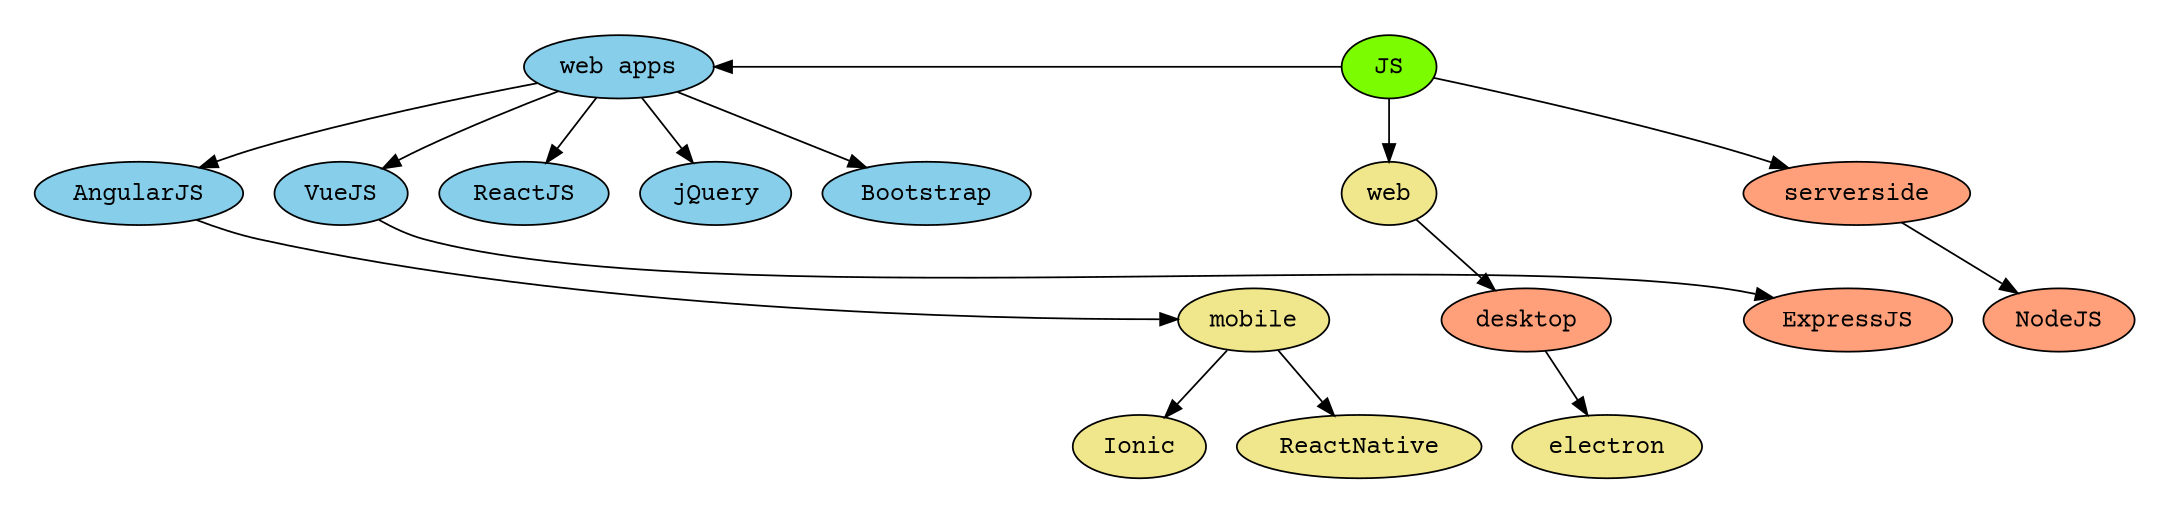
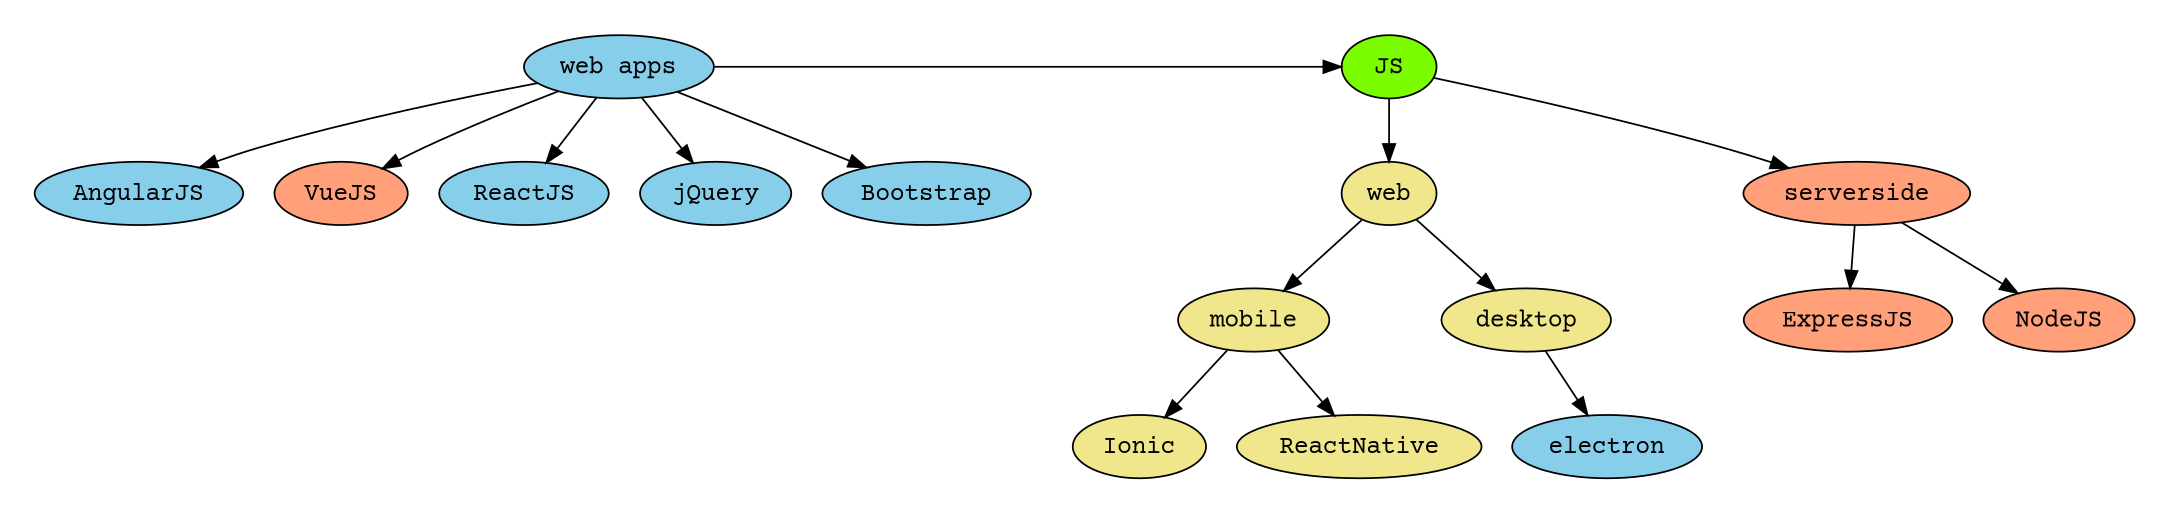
  digraph {
    fontname="Courier Prime"
    node [fillcolor=khaki fontname="Courier Prime" style=filled]
    edge [fontname="Courier Prime"]
    n1 [label=web]
    mobile
-   desktop [fillcolor=lightsalmon]
+   desktop
    Ionic
    ReactNative
-   electron
+   electron [fillcolor=skyblue]
    n7 [fillcolor=skyblue label="web apps"]
    AngularJS [fillcolor=skyblue]
    ReactJS [fillcolor=skyblue]
    jQuery [fillcolor=skyblue]
    Bootstrap [fillcolor=skyblue]
-   VueJS [fillcolor=skyblue]
+   VueJS [fillcolor=lightsalmon]
    serverside [fillcolor=lightsalmon]
    NodeJS [fillcolor=lightsalmon]
    ExpressJS [fillcolor=lightsalmon]
    JS [fillcolor=lawngreen]
    subgraph cluster_1 {
      peripheries=0
      n1
      mobile
      desktop
      Ionic
      ReactNative
      electron
    }
    subgraph cluster_2 {
      peripheries=0
      n7
      AngularJS
      ReactJS
      jQuery
      Bootstrap
      VueJS
    }
    subgraph cluster_3 {
      peripheries=0
      serverside
      NodeJS
      ExpressJS
    }
-   AngularJS -> mobile
+   n1 -> mobile
    n1 -> desktop
    mobile -> Ionic
    mobile -> ReactNative
    desktop -> electron
    n7 -> AngularJS
    n7 -> ReactJS
    n7 -> jQuery
    n7 -> Bootstrap
    n7 -> VueJS
    serverside -> NodeJS
-   VueJS -> ExpressJS
+   serverside -> ExpressJS
    JS -> n1
-   JS -> n7
+   n7 -> JS
    JS -> serverside
  }
